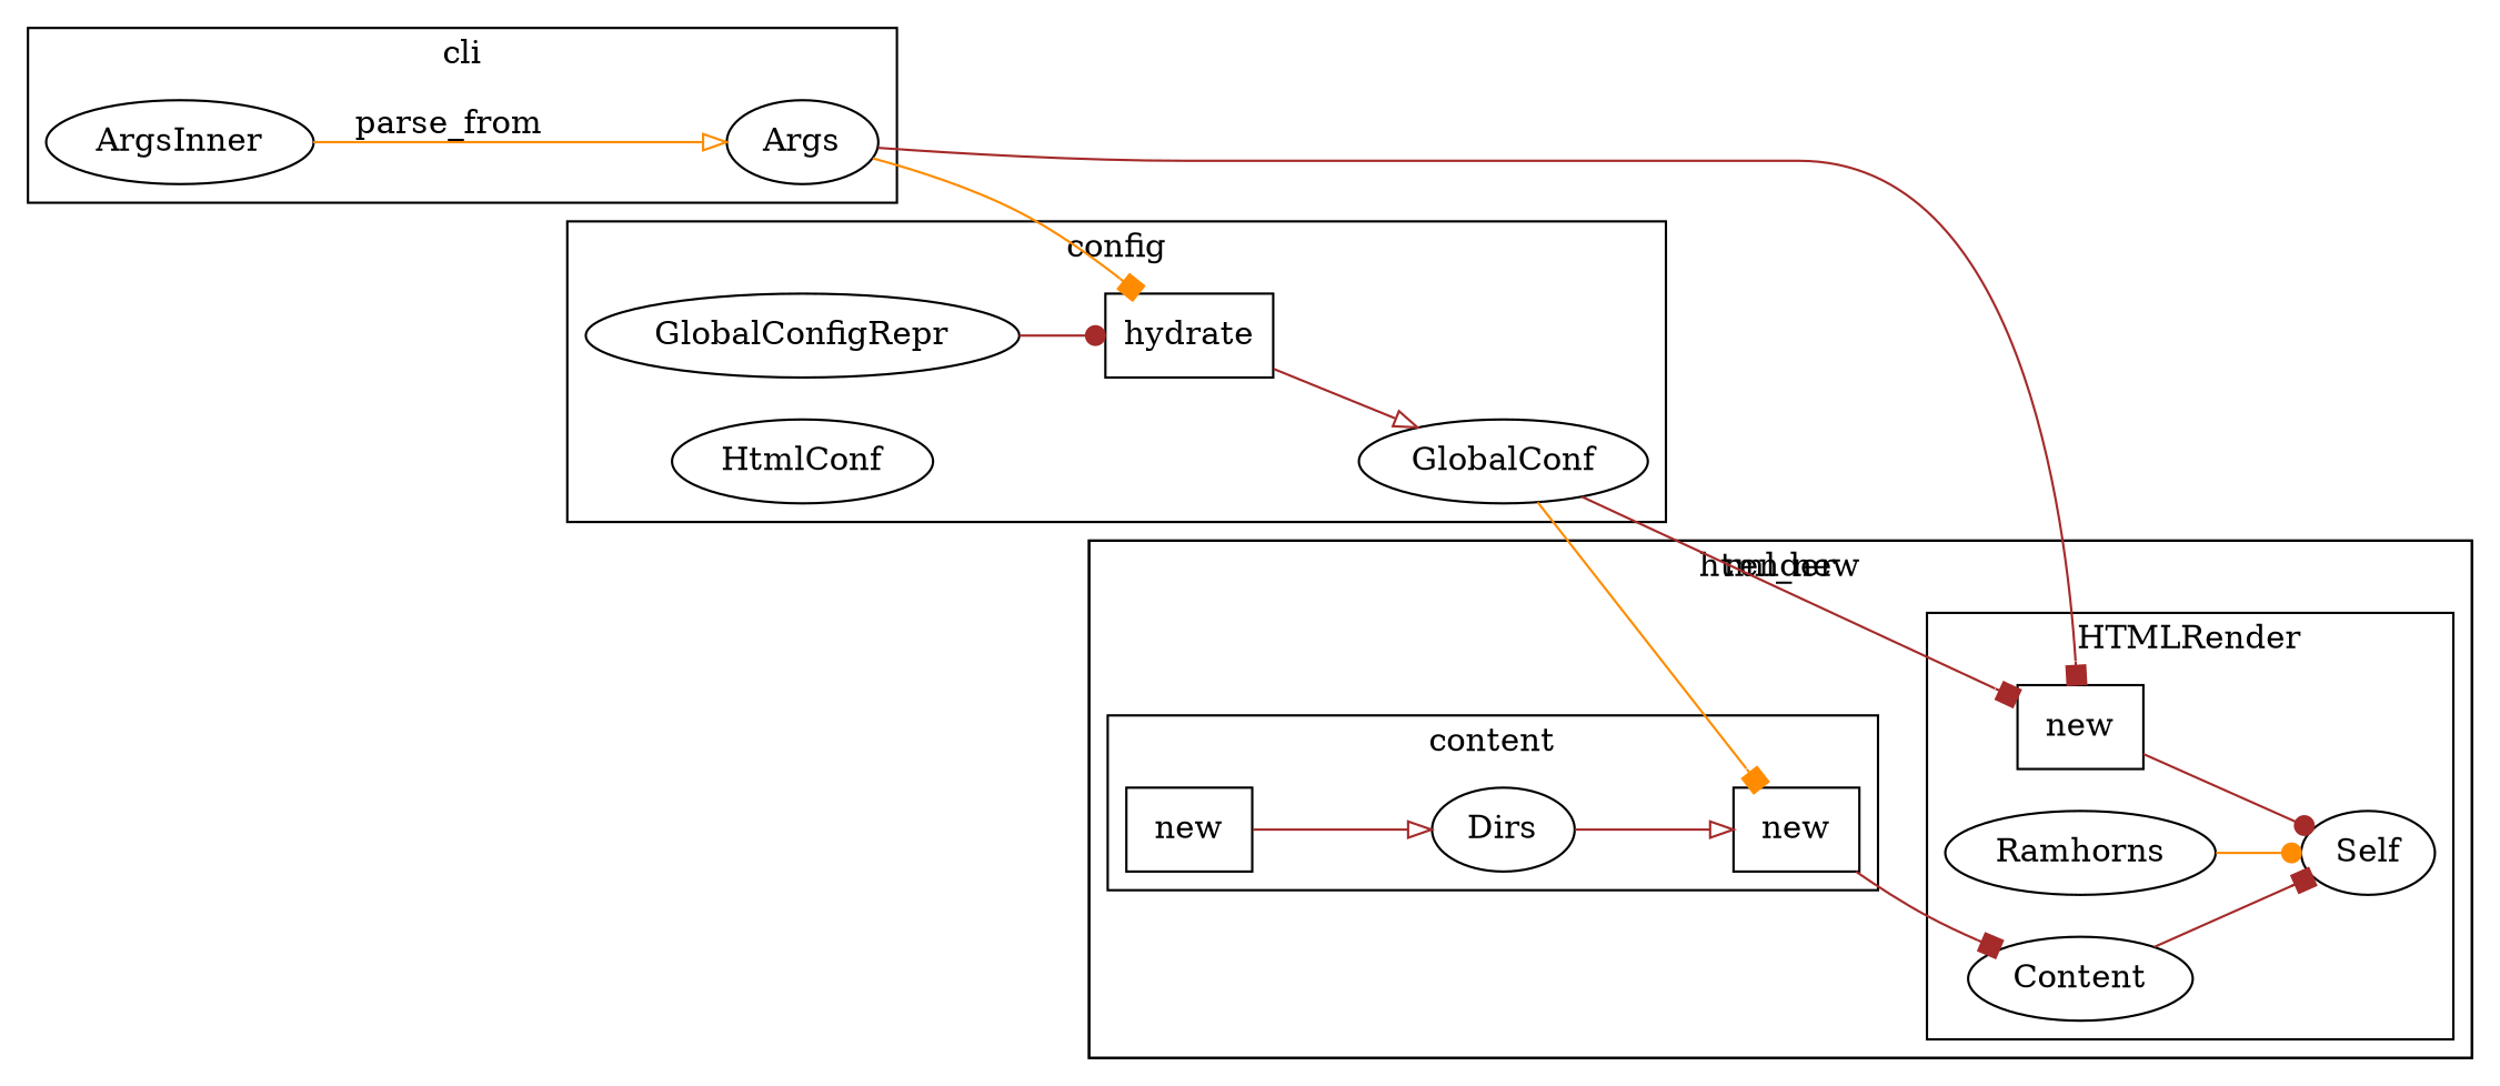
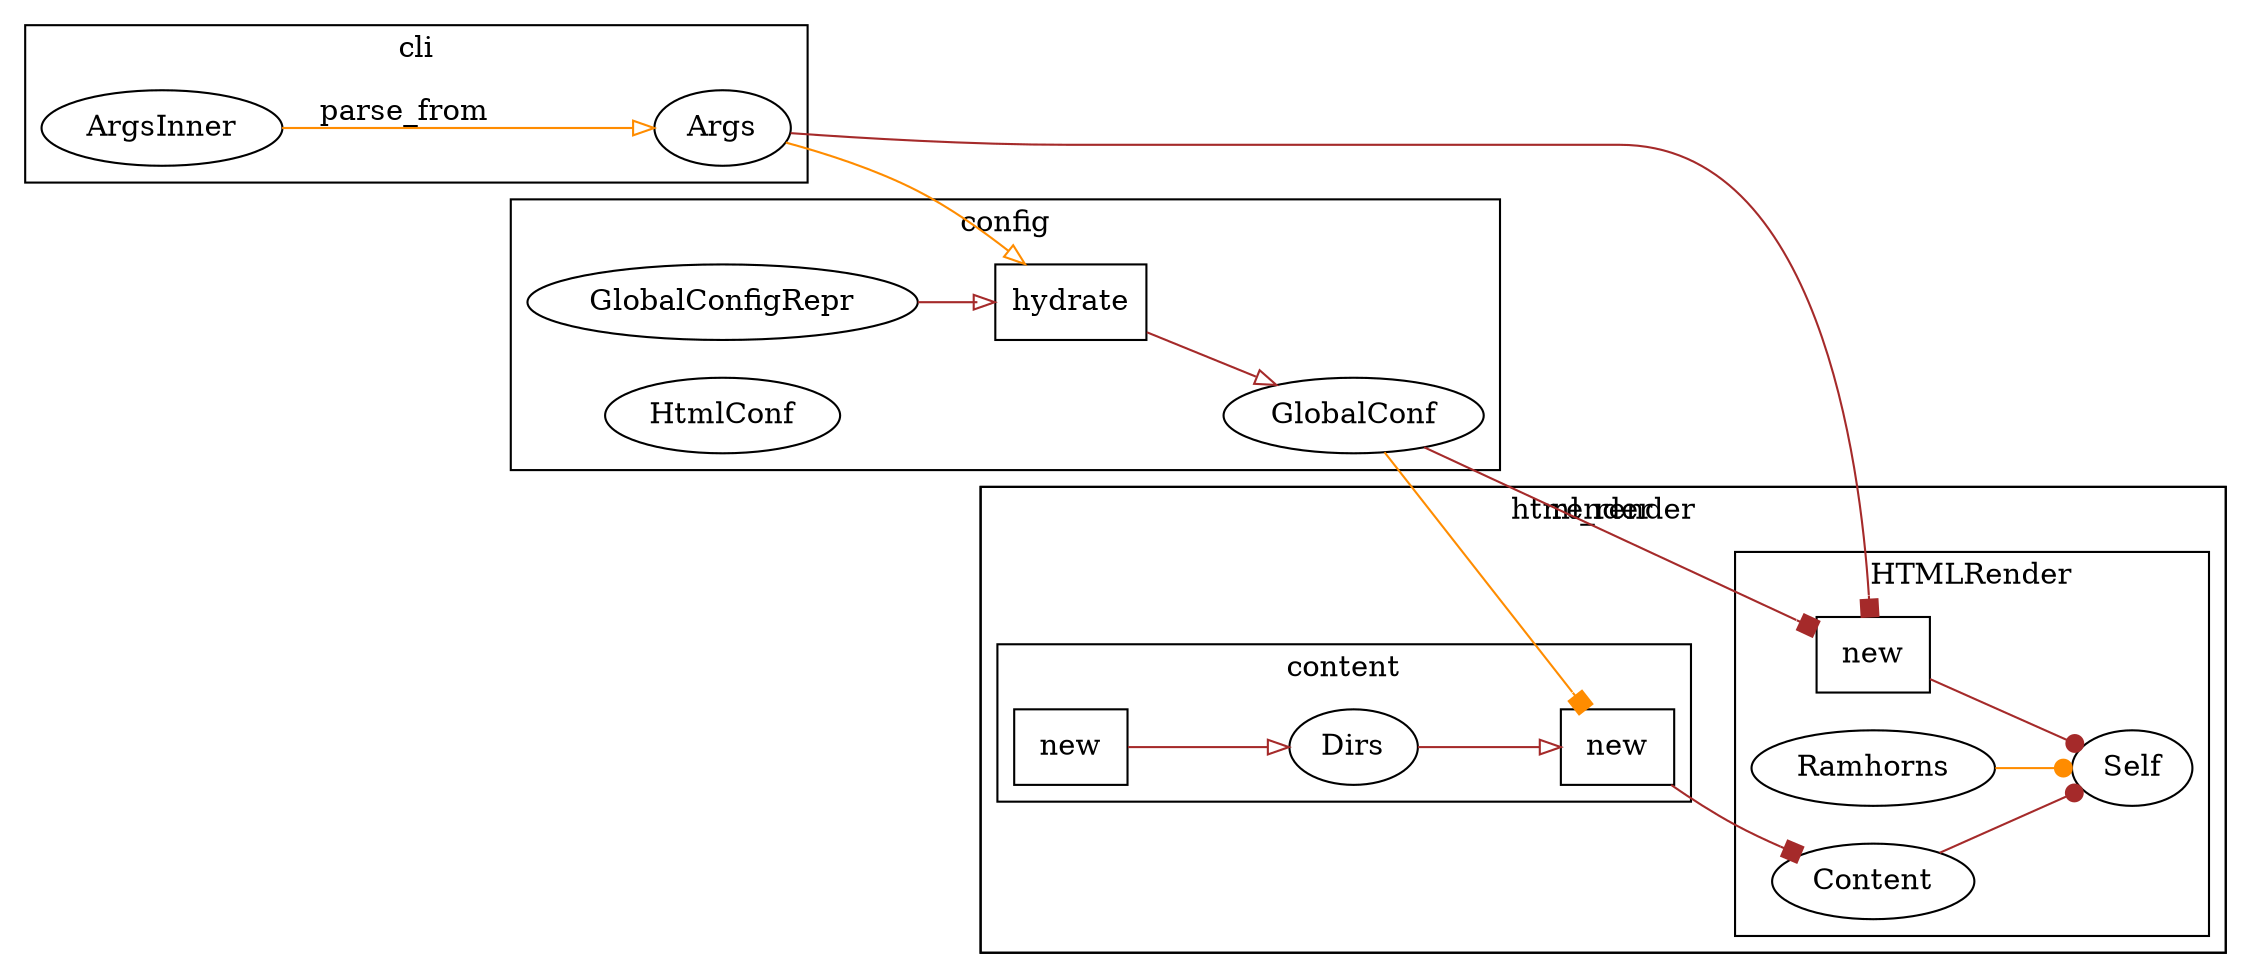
  digraph {
    compound=true
    rankdir=LR
    edge [arrowhead=onormal color=brown]
    ArgsInner
    Args
    hydrate [shape=box]
    GlobalConfigRepr
    HtmlConf
    GlobalConf
    new [shape=box]
    Ramhorns
    Self
    Content
    n11 [label=new shape=box]
    Dirs
    n13 [label=new shape=box]
    subgraph cluster_1 {
      label=cli
      ArgsInner
      Args
    }
    subgraph cluster_2 {
      label=config
      hydrate
      GlobalConfigRepr
      HtmlConf
      GlobalConf
    }
    subgraph cluster_3 {
-     label=html_new
+     label=html_render
      subgraph cluster_4 {
        label=HTMLRender
        new
        Ramhorns
        Self
        Content
      }
      subgraph cluster_5 {
        label=content
        n11
        Dirs
        n13
      }
      subgraph cluster_6 {
        label=render
      }
    }
    ArgsInner -> Args [color=darkorange label=parse_from]
-   Args -> hydrate [arrowhead=box color=darkorange]
+   Args -> hydrate [color=darkorange]
    Args -> new [arrowhead=box]
    hydrate -> GlobalConf
-   GlobalConfigRepr -> hydrate [arrowhead=dot]
+   GlobalConfigRepr -> hydrate
    GlobalConf -> new [arrowhead=box]
    GlobalConf -> n11 [arrowhead=box color=darkorange]
    new -> Self [arrowhead=dot]
    Ramhorns -> Self [arrowhead=dot color=darkorange]
-   Content -> Self [arrowhead=box]
+   Content -> Self [arrowhead=dot]
    n11 -> Content [arrowhead=box]
    Dirs -> n11
    n13 -> Dirs
  }
